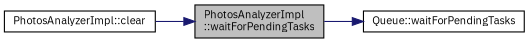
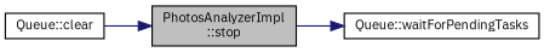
  digraph {
    fontname="IBM Plex Sans"
    rankdir=LR
    node [color=black fillcolor=white fontname="IBM Plex Sans" fontsize=10 shape=record style=filled]
    edge [color=midnightblue fontname="IBM Plex Sans" fontsize=10 labelfontname=Helvetica labelfontsize=10 style=solid]
-   n1 [fillcolor=grey75 fontcolor=black height=0.2 label="PhotosAnalyzerImpl\l::waitForPendingTasks" width=0.4]
+   n1 [fillcolor=grey75 fontcolor=black height=0.2 label="PhotosAnalyzerImpl\l::stop" width=0.4]
    n2 [height=0.2 label="Queue::waitForPendingTasks" width=0.4]
-   n3 [height=0.2 label="PhotosAnalyzerImpl::clear" width=0.4]
+   n3 [height=0.2 label="Queue::clear" width=0.4]
    n1 -> n2
    n3 -> n1
  }
